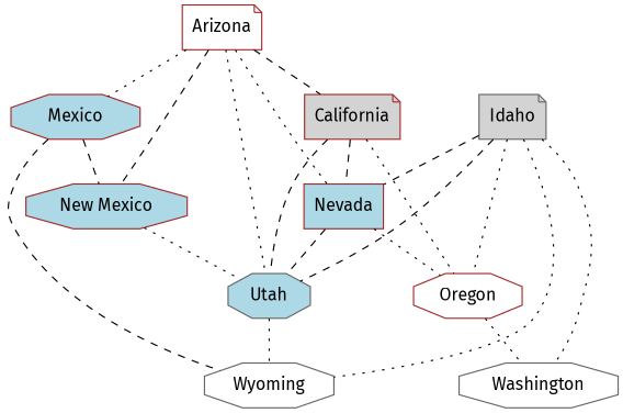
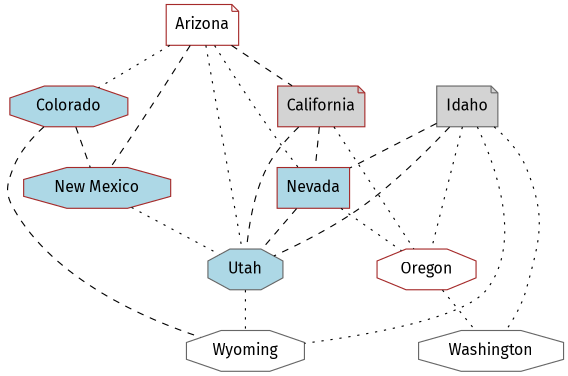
  graph {
    fontname="Fira Sans"
    node [color=brown fillcolor=white fontname="Fira Sans" shape=octagon style=filled]
    edge [fontname="Fira Sans" style=dotted]
    n1 [label=Arizona shape=note]
    n2 [fillcolor=lightgrey label=California shape=note]
-   n3 [fillcolor=lightblue label=Mexico]
+   n3 [fillcolor=lightblue label=Colorado]
    n4 [fillcolor=lightblue label=Nevada shape=box]
    n5 [fillcolor=lightblue label="New Mexico"]
    n6 [color=gray40 fillcolor=lightblue label=Utah]
    n7 [label=Oregon]
    n8 [color=gray40 label=Wyoming]
    n9 [color=gray40 label=Washington]
    n10 [color=gray40 fillcolor=lightgrey label=Idaho shape=note]
    n1 -- n2 [style=dashed]
    n1 -- n3
    n1 -- n4
    n1 -- n5 [style=dashed]
    n1 -- n6
    n2 -- n4 [style=dashed]
    n2 -- n6 [style=dashed]
    n2 -- n7
    n3 -- n5 [style=dashed]
    n3 -- n8 [style=dashed]
    n4 -- n6 [style=dashed]
    n4 -- n7
    n5 -- n6
    n6 -- n8
    n7 -- n9
    n10 -- n4 [style=dashed]
    n10 -- n6 [style=dashed]
    n10 -- n7
    n10 -- n8
    n10 -- n9
  }
